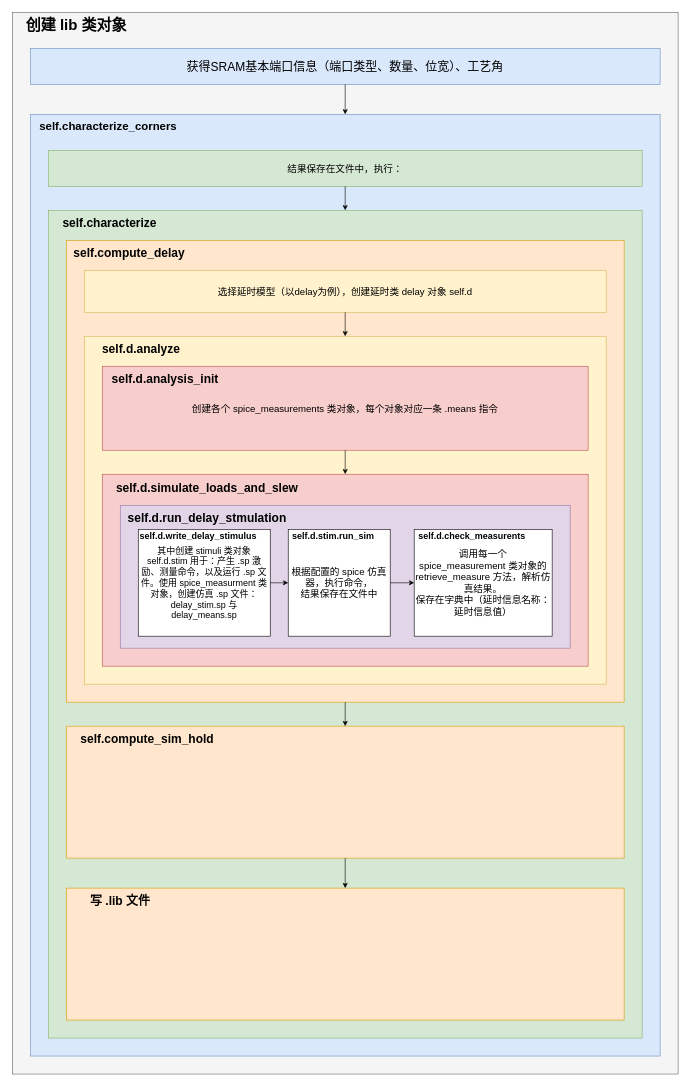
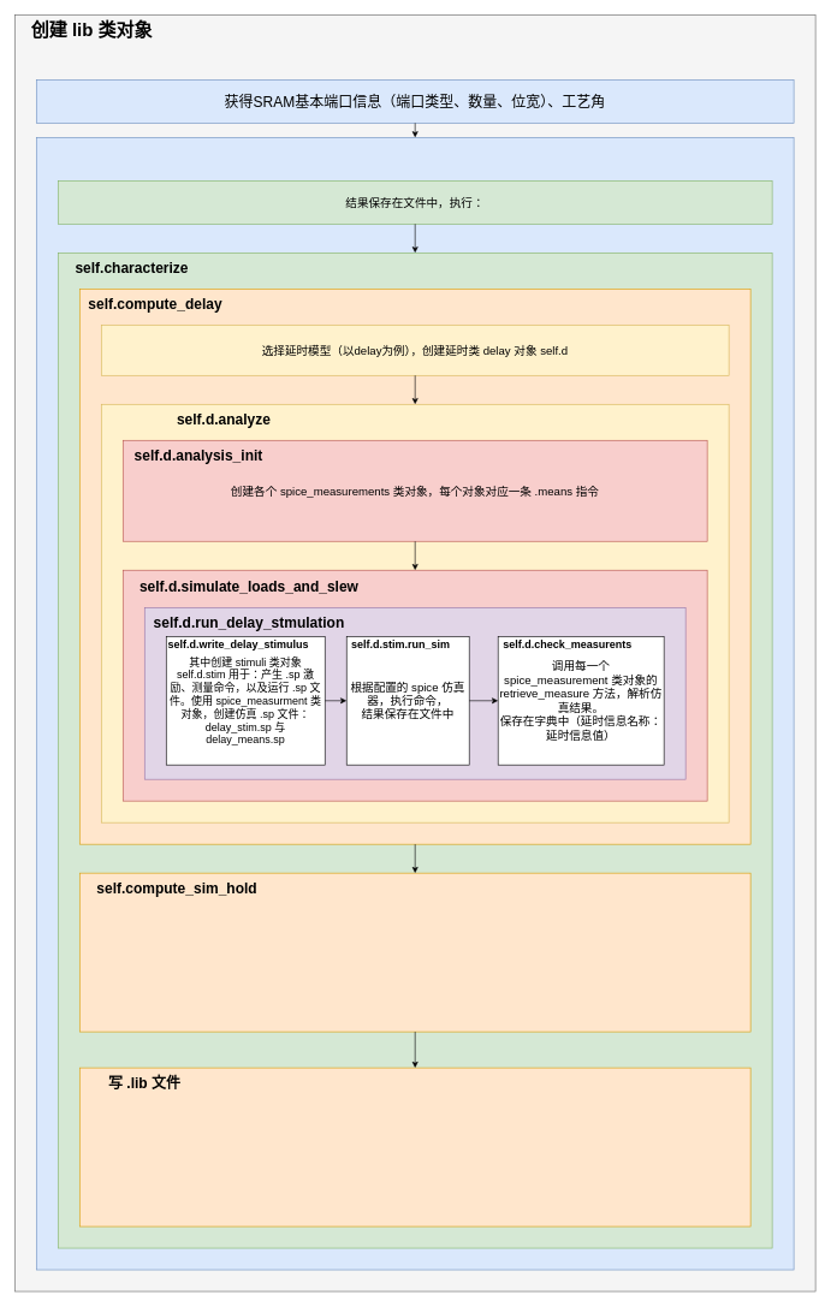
  <mxCell id="0" />
  <mxCell id="1" parent="0" />
  <mxCell id="2" value="" style="rounded=0;whiteSpace=wrap;html=1;strokeWidth=1;fillColor=#f5f5f5;strokeColor=#666666;fontColor=#333333;" parent="1" vertex="1"><mxGeometry x="20" y="20" width="1110" height="1770" as="geometry" /></mxCell>
  <mxCell id="3" value="" style="rounded=0;whiteSpace=wrap;html=1;strokeWidth=1;fillColor=#dae8fc;strokeColor=#6c8ebf;" parent="1" vertex="1"><mxGeometry x="50" y="190" width="1050" height="1570" as="geometry" /></mxCell>
  <mxCell id="4" value="" style="rounded=0;whiteSpace=wrap;html=1;strokeWidth=1;fillColor=#d5e8d4;strokeColor=#82b366;" parent="1" vertex="1"><mxGeometry x="80" y="350" width="990" height="1380" as="geometry" /></mxCell>
  <mxCell id="5" value="创建 lib 类对象 self" style="rounded=0;whiteSpace=wrap;html=1;fillColor=#ffe6cc;strokeColor=#d79b00;" parent="1" vertex="1"><mxGeometry x="110" y="400" width="930" height="770" as="geometry" /></mxCell>
  <mxCell id="6" value="" style="rounded=0;whiteSpace=wrap;html=1;strokeWidth=1;fillColor=#fff2cc;strokeColor=#d6b656;" parent="1" vertex="1"><mxGeometry x="140" y="560" width="870" height="580" as="geometry" /></mxCell>
  <mxCell id="7" value="" style="rounded=0;whiteSpace=wrap;html=1;strokeWidth=1;fillColor=#f8cecc;strokeColor=#b85450;" parent="1" vertex="1"><mxGeometry x="170" y="790" width="810" height="320" as="geometry" /></mxCell>
  <mxCell id="8" value="" style="rounded=0;whiteSpace=wrap;html=1;fillColor=#e1d5e7;strokeColor=#9673a6;" parent="1" vertex="1"><mxGeometry x="200" y="842" width="750" height="238" as="geometry" /></mxCell>
  <mxCell id="9" value="选择延时模型（以delay为例），创建延时类 delay 对象 self.d" style="rounded=0;whiteSpace=wrap;html=1;fillColor=#fff2cc;strokeColor=#d6b656;fontSize=16;" parent="1" vertex="1"><mxGeometry x="140" y="450" width="870" height="70" as="geometry" /></mxCell>
  <mxCell id="10" value="&lt;font style=&quot;font-size: 15px&quot;&gt;其中创建 stimuli 类对象 self.d.stim 用于：产生 .sp 激励、测量命令，以及运行 .sp 文件。使用 spice_measurment 类对象，创建仿真 .sp 文件：delay_stim.sp 与 delay_means.sp&lt;/font&gt;" style="rounded=0;whiteSpace=wrap;html=1;" parent="1" vertex="1"><mxGeometry x="230" y="882" width="220" height="178" as="geometry" /></mxCell>
  <mxCell id="11" value="根据配置的 spice 仿真器，执行命令，&lt;br style=&quot;font-size: 16px;&quot;&gt;结果保存在文件中" style="rounded=0;whiteSpace=wrap;html=1;fontSize=16;" parent="1" vertex="1"><mxGeometry x="480" y="882" width="170" height="178" as="geometry" /></mxCell>
  <mxCell id="12" value="self.d.run_delay_stmulation" style="text;html=1;strokeColor=none;fillColor=none;align=center;verticalAlign=middle;whiteSpace=wrap;rounded=0;fontStyle=1;fontSize=20;" parent="1" vertex="1"><mxGeometry x="210" y="852" width="270" height="20" as="geometry" /></mxCell>
  <mxCell id="13" value="self.d.write_delay_stimulus" style="text;html=1;strokeColor=none;fillColor=none;align=center;verticalAlign=middle;whiteSpace=wrap;rounded=0;fontStyle=1;fontSize=15;" parent="1" vertex="1"><mxGeometry x="250" y="882" width="160" height="20" as="geometry" /></mxCell>
  <mxCell id="14" value="self.d.stim.run_sim" style="text;html=1;strokeColor=none;fillColor=none;align=center;verticalAlign=middle;whiteSpace=wrap;rounded=0;fontStyle=1;fontSize=15;" parent="1" vertex="1"><mxGeometry x="500" y="882" width="110" height="20" as="geometry" /></mxCell>
  <mxCell id="15" value="&lt;span style=&quot;font-size: 16px;&quot;&gt;调用每一个 spice_measurement 类对象的 retrieve_measure 方法，解析仿真结果。&lt;/span&gt;&lt;br style=&quot;font-size: 16px;&quot;&gt;&lt;span style=&quot;font-size: 16px;&quot;&gt;保存在字典中（延时信息名称：延时信息值）&lt;/span&gt;" style="rounded=0;whiteSpace=wrap;html=1;fontSize=16;" parent="1" vertex="1"><mxGeometry x="690" y="882" width="230" height="178" as="geometry" /></mxCell>
  <mxCell id="16" value="self.d.check_measurents" style="text;html=1;strokeColor=none;fillColor=none;align=center;verticalAlign=middle;whiteSpace=wrap;rounded=0;fontStyle=1;fontSize=15;" parent="1" vertex="1"><mxGeometry x="710" y="882" width="153" height="20" as="geometry" /></mxCell>
  <mxCell id="17" value="" style="endArrow=classic;html=1;exitX=1;exitY=0.5;exitDx=0;exitDy=0;entryX=0;entryY=0.5;entryDx=0;entryDy=0;" parent="1" source="10" target="11" edge="1"><mxGeometry width="50" height="50" relative="1" as="geometry"><mxPoint x="40" y="1002" as="sourcePoint" /><mxPoint x="90" y="952" as="targetPoint" /></mxGeometry></mxCell>
  <mxCell id="18" value="" style="endArrow=classic;html=1;exitX=1;exitY=0.5;exitDx=0;exitDy=0;entryX=0;entryY=0.5;entryDx=0;entryDy=0;" parent="1" source="11" target="15" edge="1"><mxGeometry width="50" height="50" relative="1" as="geometry"><mxPoint x="700" y="1162" as="sourcePoint" /><mxPoint x="750" y="1112" as="targetPoint" /></mxGeometry></mxCell>
  <mxCell id="19" value="self.d.simulate_loads_and_slew" style="text;html=1;strokeColor=none;fillColor=none;align=center;verticalAlign=middle;whiteSpace=wrap;rounded=0;fontStyle=1;fontSize=20;" parent="1" vertex="1"><mxGeometry x="180" y="802" width="330" height="20" as="geometry" /></mxCell>
  <mxCell id="20" value="创建各个 spice_measurements 类对象，每个对象对应一条 .means 指令" style="rounded=0;whiteSpace=wrap;html=1;strokeWidth=1;fillColor=#f8cecc;strokeColor=#b85450;fontSize=16;" parent="1" vertex="1"><mxGeometry x="170" y="610" width="810" height="140" as="geometry" /></mxCell>
  <mxCell id="21" value="self.d.analysis_init" style="text;html=1;strokeColor=none;fillColor=none;align=center;verticalAlign=middle;whiteSpace=wrap;rounded=0;fontStyle=1;fontSize=20;" parent="1" vertex="1"><mxGeometry x="180" y="620" width="190" height="20" as="geometry" /></mxCell>
  <mxCell id="22" value="" style="endArrow=classic;html=1;exitX=0.5;exitY=1;exitDx=0;exitDy=0;entryX=0.5;entryY=0;entryDx=0;entryDy=0;" parent="1" source="20" target="7" edge="1"><mxGeometry width="50" height="50" relative="1" as="geometry"><mxPoint x="-30" y="850" as="sourcePoint" /><mxPoint x="20" y="800" as="targetPoint" /></mxGeometry></mxCell>
- <mxCell id="23" value="self.d.analyze" style="text;html=1;strokeColor=none;fillColor=none;align=center;verticalAlign=middle;whiteSpace=wrap;rounded=0;fontStyle=1;fontSize=20;" parent="1" vertex="1"><mxGeometry x="150" y="570" width="170" height="20" as="geometry" /></mxCell>
+ <mxCell id="23" value="self.d.analyze" style="text;html=1;strokeColor=none;fillColor=none;align=center;verticalAlign=middle;whiteSpace=wrap;rounded=0;fontStyle=1;fontSize=20;" parent="1" vertex="1"><mxGeometry x="225" y="570" width="170" height="20" as="geometry" /></mxCell>
  <mxCell id="24" value="self.compute_delay" style="text;html=1;strokeColor=none;fillColor=none;align=center;verticalAlign=middle;whiteSpace=wrap;rounded=0;fontStyle=1;fontSize=20;" parent="1" vertex="1"><mxGeometry x="120" y="410" width="190" height="20" as="geometry" /></mxCell>
  <mxCell id="25" value="" style="endArrow=classic;html=1;exitX=0.5;exitY=1;exitDx=0;exitDy=0;entryX=0.5;entryY=0;entryDx=0;entryDy=0;" parent="1" source="9" target="6" edge="1"><mxGeometry width="50" height="50" relative="1" as="geometry"><mxPoint x="630" y="510" as="sourcePoint" /><mxPoint x="680" y="460" as="targetPoint" /></mxGeometry></mxCell>
  <mxCell id="26" value="self.characterize" style="text;html=1;strokeColor=none;fillColor=none;align=center;verticalAlign=middle;whiteSpace=wrap;rounded=0;fontStyle=1;fontSize=20;" parent="1" vertex="1"><mxGeometry x="85" y="360" width="195" height="20" as="geometry" /></mxCell>
- <mxCell id="27" value="self.characterize_corners" style="text;html=1;strokeColor=none;fillColor=none;align=center;verticalAlign=middle;whiteSpace=wrap;rounded=0;fontStyle=1;fontSize=19;" parent="1" vertex="1"><mxGeometry x="70" y="200" width="220" height="20" as="geometry" /></mxCell>
  <mxCell id="28" value="结果保存在文件中，执行：" style="rounded=0;whiteSpace=wrap;html=1;strokeWidth=1;fillColor=#d5e8d4;strokeColor=#82b366;fontSize=16;" parent="1" vertex="1"><mxGeometry x="80" y="250" width="990" height="60" as="geometry" /></mxCell>
  <mxCell id="29" value="" style="endArrow=classic;html=1;exitX=0.5;exitY=1;exitDx=0;exitDy=0;entryX=0.5;entryY=0;entryDx=0;entryDy=0;" parent="1" source="28" target="4" edge="1"><mxGeometry width="50" height="50" relative="1" as="geometry"><mxPoint x="840" y="90" as="sourcePoint" /><mxPoint x="890" y="40" as="targetPoint" /></mxGeometry></mxCell>
  <mxCell id="30" value="创建 lib 类对象" style="text;html=1;strokeColor=none;fillColor=none;align=center;verticalAlign=middle;whiteSpace=wrap;rounded=0;fontStyle=1;fontSize=25;" parent="1" vertex="1"><mxGeometry x="22.5" y="30" width="207.5" height="20" as="geometry" /></mxCell>
- <mxCell id="31" value="&lt;span style=&quot;font-size: 20px;&quot;&gt;&lt;font style=&quot;font-size: 20px;&quot;&gt;获得SRAM基本端口信息（端口类型、数量、位宽）、工艺角&lt;/font&gt;&lt;/span&gt;" style="rounded=0;whiteSpace=wrap;html=1;strokeWidth=1;fillColor=#dae8fc;strokeColor=#6c8ebf;fontSize=20;" parent="1" vertex="1"><mxGeometry x="50" y="80" width="1050" height="60" as="geometry" /></mxCell>
+ <mxCell id="31" value="&lt;span style=&quot;font-size: 20px;&quot;&gt;&lt;font style=&quot;font-size: 20px;&quot;&gt;获得SRAM基本端口信息（端口类型、数量、位宽）、工艺角&lt;/font&gt;&lt;/span&gt;" style="rounded=0;whiteSpace=wrap;html=1;strokeWidth=1;fillColor=#dae8fc;strokeColor=#6c8ebf;fontSize=20;" parent="1" vertex="1"><mxGeometry x="50" y="110" width="1050" height="60" as="geometry" /></mxCell>
  <mxCell id="32" value="" style="endArrow=classic;html=1;exitX=0.5;exitY=1;exitDx=0;exitDy=0;entryX=0.5;entryY=0;entryDx=0;entryDy=0;" parent="1" source="31" target="3" edge="1"><mxGeometry width="50" height="50" relative="1" as="geometry"><mxPoint x="680" y="-100" as="sourcePoint" /><mxPoint x="610" y="-140" as="targetPoint" /></mxGeometry></mxCell>
  <mxCell id="33" value="" style="rounded=0;whiteSpace=wrap;html=1;fontSize=16;fillColor=#ffe6cc;strokeColor=#d79b00;" vertex="1" parent="1"><mxGeometry x="110" y="1210" width="930" height="220" as="geometry" /></mxCell>
  <mxCell id="34" value="self.compute_sim_hold" style="text;html=1;strokeColor=none;fillColor=none;align=center;verticalAlign=middle;whiteSpace=wrap;rounded=0;fontStyle=1;fontSize=20;" vertex="1" parent="1"><mxGeometry x="120" y="1220" width="250" height="20" as="geometry" /></mxCell>
  <mxCell id="35" value="" style="rounded=0;whiteSpace=wrap;html=1;fontSize=16;fillColor=#ffe6cc;strokeColor=#d79b00;" vertex="1" parent="1"><mxGeometry x="110" y="1480" width="930" height="220" as="geometry" /></mxCell>
  <mxCell id="36" value="" style="endArrow=classic;html=1;fontSize=20;exitX=0.5;exitY=1;exitDx=0;exitDy=0;entryX=0.5;entryY=0;entryDx=0;entryDy=0;" edge="1" parent="1" source="5" target="33"><mxGeometry width="50" height="50" relative="1" as="geometry"><mxPoint x="560" y="1370" as="sourcePoint" /><mxPoint x="610" y="1320" as="targetPoint" /></mxGeometry></mxCell>
  <mxCell id="37" value="" style="endArrow=classic;html=1;fontSize=20;exitX=0.5;exitY=1;exitDx=0;exitDy=0;entryX=0.5;entryY=0;entryDx=0;entryDy=0;" edge="1" parent="1" source="33" target="35"><mxGeometry width="50" height="50" relative="1" as="geometry"><mxPoint x="490" y="1570" as="sourcePoint" /><mxPoint x="540" y="1520" as="targetPoint" /></mxGeometry></mxCell>
  <mxCell id="38" value="写 .lib 文件" style="text;html=1;strokeColor=none;fillColor=none;align=center;verticalAlign=middle;whiteSpace=wrap;rounded=0;fontSize=20;fontStyle=1" vertex="1" parent="1"><mxGeometry x="120" y="1490" width="160" height="20" as="geometry" /></mxCell>
